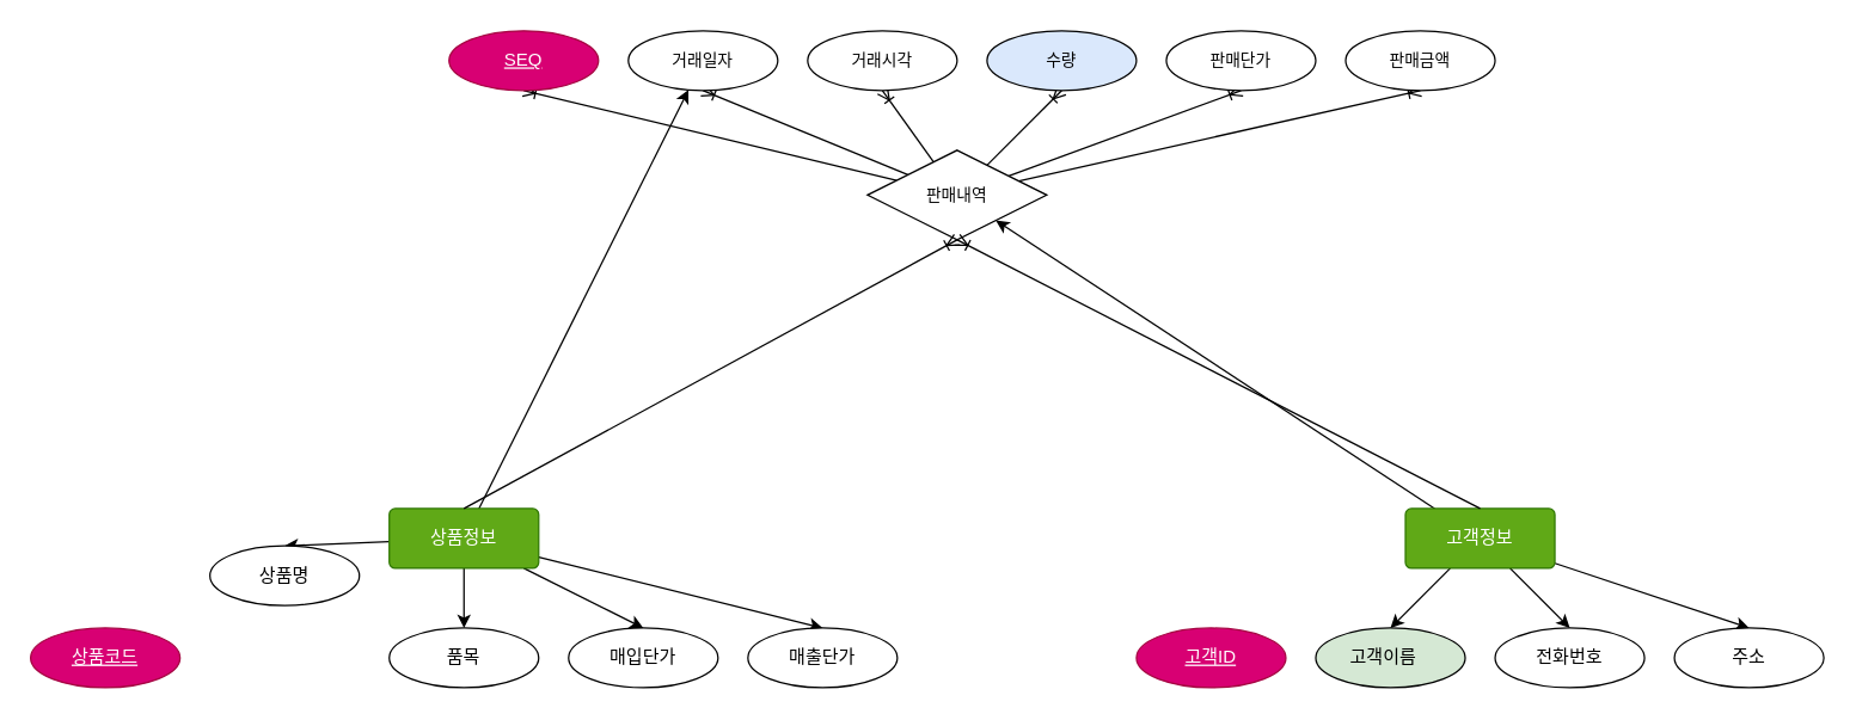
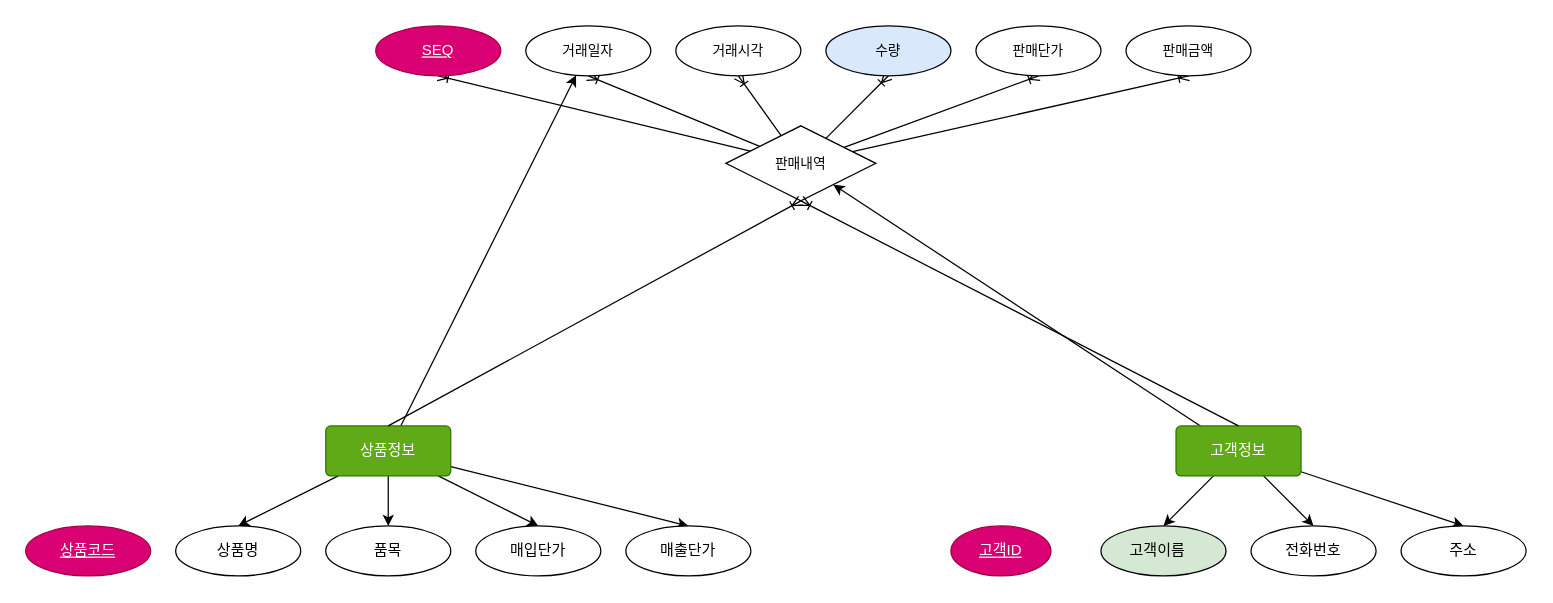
  <mxCell id="0" />
  <mxCell id="1" parent="0" />
  <mxCell id="2" style="rounded=0;orthogonalLoop=1;jettySize=auto;html=1;" edge="1" parent="1" source="7" target="31"><mxGeometry relative="1" as="geometry" /></mxCell>
  <mxCell id="3" style="edgeStyle=none;shape=connector;rounded=0;orthogonalLoop=1;jettySize=auto;html=1;entryX=0.5;entryY=0;entryDx=0;entryDy=0;labelBackgroundColor=default;strokeColor=default;fontFamily=Helvetica;fontSize=11;fontColor=default;endArrow=classic;" edge="1" parent="1" source="7" target="9"><mxGeometry relative="1" as="geometry" /></mxCell>
  <mxCell id="4" style="edgeStyle=none;shape=connector;rounded=0;orthogonalLoop=1;jettySize=auto;html=1;entryX=0.5;entryY=0;entryDx=0;entryDy=0;labelBackgroundColor=default;strokeColor=default;fontFamily=Helvetica;fontSize=11;fontColor=default;endArrow=classic;" edge="1" parent="1" source="7" target="10"><mxGeometry relative="1" as="geometry" /></mxCell>
  <mxCell id="5" style="edgeStyle=none;shape=connector;rounded=0;orthogonalLoop=1;jettySize=auto;html=1;entryX=0.5;entryY=0;entryDx=0;entryDy=0;labelBackgroundColor=default;strokeColor=default;fontFamily=Helvetica;fontSize=11;fontColor=default;endArrow=classic;" edge="1" parent="1" source="7" target="11"><mxGeometry relative="1" as="geometry" /></mxCell>
  <mxCell id="6" style="edgeStyle=none;shape=connector;rounded=0;orthogonalLoop=1;jettySize=auto;html=1;entryX=0.5;entryY=0;entryDx=0;entryDy=0;labelBackgroundColor=default;strokeColor=default;fontFamily=Helvetica;fontSize=11;fontColor=default;endArrow=classic;" edge="1" parent="1" source="7" target="12"><mxGeometry relative="1" as="geometry" /></mxCell>
  <mxCell id="7" value="상품정보" style="rounded=1;arcSize=10;whiteSpace=wrap;html=1;align=center;fillColor=#60a917;fontColor=#ffffff;strokeColor=#2D7600;" vertex="1" parent="1"><mxGeometry x="260" y="340" width="100" height="40" as="geometry" /></mxCell>
  <mxCell id="8" value="상품코드" style="ellipse;whiteSpace=wrap;html=1;align=center;fontStyle=4;fillColor=#d80073;strokeColor=#A50040;fontColor=#ffffff;" vertex="1" parent="1"><mxGeometry x="20" y="420" width="100" height="40" as="geometry" /></mxCell>
- <mxCell id="9" value="상품명" style="ellipse;whiteSpace=wrap;html=1;align=center;" vertex="1" parent="1"><mxGeometry x="140" y="365" width="100" height="40" as="geometry" /></mxCell>
+ <mxCell id="9" value="상품명" style="ellipse;whiteSpace=wrap;html=1;align=center;" vertex="1" parent="1"><mxGeometry x="140" y="420" width="100" height="40" as="geometry" /></mxCell>
  <mxCell id="10" value="품목" style="ellipse;whiteSpace=wrap;html=1;align=center;" vertex="1" parent="1"><mxGeometry x="260" y="420" width="100" height="40" as="geometry" /></mxCell>
  <mxCell id="11" value="매입단가" style="ellipse;whiteSpace=wrap;html=1;align=center;" vertex="1" parent="1"><mxGeometry x="380" y="420" width="100" height="40" as="geometry" /></mxCell>
  <mxCell id="12" value="매출단가" style="ellipse;whiteSpace=wrap;html=1;align=center;" vertex="1" parent="1"><mxGeometry x="500" y="420" width="100" height="40" as="geometry" /></mxCell>
  <mxCell id="13" style="rounded=0;orthogonalLoop=1;jettySize=auto;html=1;" edge="1" source="17" target="28" parent="1"><mxGeometry relative="1" as="geometry" /></mxCell>
  <mxCell id="14" style="edgeStyle=none;shape=connector;rounded=0;orthogonalLoop=1;jettySize=auto;html=1;entryX=0.5;entryY=0;entryDx=0;entryDy=0;labelBackgroundColor=default;strokeColor=default;fontFamily=Helvetica;fontSize=11;fontColor=default;endArrow=classic;" edge="1" source="17" target="19" parent="1"><mxGeometry relative="1" as="geometry" /></mxCell>
  <mxCell id="15" style="edgeStyle=none;shape=connector;rounded=0;orthogonalLoop=1;jettySize=auto;html=1;entryX=0.5;entryY=0;entryDx=0;entryDy=0;labelBackgroundColor=default;strokeColor=default;fontFamily=Helvetica;fontSize=11;fontColor=default;endArrow=classic;" edge="1" source="17" target="20" parent="1"><mxGeometry relative="1" as="geometry" /></mxCell>
  <mxCell id="16" style="edgeStyle=none;shape=connector;rounded=0;orthogonalLoop=1;jettySize=auto;html=1;entryX=0.5;entryY=0;entryDx=0;entryDy=0;labelBackgroundColor=default;strokeColor=default;fontFamily=Helvetica;fontSize=11;fontColor=default;endArrow=classic;" edge="1" source="17" target="21" parent="1"><mxGeometry relative="1" as="geometry" /></mxCell>
  <mxCell id="17" value="고객정보" style="rounded=1;arcSize=10;whiteSpace=wrap;html=1;align=center;fillColor=#60a917;fontColor=#ffffff;strokeColor=#2D7600;" vertex="1" parent="1"><mxGeometry x="940" y="340" width="100" height="40" as="geometry" /></mxCell>
- <mxCell id="18" value="고객ID" style="ellipse;whiteSpace=wrap;html=1;align=center;fontStyle=4;fillColor=#d80073;strokeColor=#A50040;fontColor=#ffffff;" vertex="1" parent="1"><mxGeometry x="760" y="420" width="100" height="40" as="geometry" /></mxCell>
+ <mxCell id="18" value="고객ID" style="ellipse;whiteSpace=wrap;html=1;align=center;fontStyle=4;fillColor=#d80073;strokeColor=#A50040;fontColor=#ffffff;" vertex="1" parent="1"><mxGeometry x="760" y="420" width="80" height="40" as="geometry" /></mxCell>
  <mxCell id="19" value="고객이름&lt;span style=&quot;white-space: pre;&quot;&gt;&#09;&lt;/span&gt;" style="ellipse;whiteSpace=wrap;html=1;align=center;fillColor=#d5e8d4;" vertex="1" parent="1"><mxGeometry x="880" y="420" width="100" height="40" as="geometry" /></mxCell>
  <mxCell id="20" value="전화번호" style="ellipse;whiteSpace=wrap;html=1;align=center;" vertex="1" parent="1"><mxGeometry x="1000" y="420" width="100" height="40" as="geometry" /></mxCell>
  <mxCell id="21" value="주소" style="ellipse;whiteSpace=wrap;html=1;align=center;" vertex="1" parent="1"><mxGeometry x="1120" y="420" width="100" height="40" as="geometry" /></mxCell>
  <mxCell id="22" style="edgeStyle=none;shape=connector;rounded=0;orthogonalLoop=1;jettySize=auto;html=1;entryX=0.5;entryY=1;entryDx=0;entryDy=0;labelBackgroundColor=default;strokeColor=default;fontFamily=Helvetica;fontSize=12;fontColor=default;endArrow=ERoneToMany;" edge="1" parent="1" source="28" target="36"><mxGeometry relative="1" as="geometry" /></mxCell>
  <mxCell id="23" style="edgeStyle=none;shape=connector;rounded=0;orthogonalLoop=1;jettySize=auto;html=1;entryX=0.5;entryY=1;entryDx=0;entryDy=0;labelBackgroundColor=default;strokeColor=default;fontFamily=Helvetica;fontSize=12;fontColor=default;endArrow=ERoneToMany;" edge="1" parent="1" source="28" target="31"><mxGeometry relative="1" as="geometry" /></mxCell>
  <mxCell id="24" style="edgeStyle=none;shape=connector;rounded=0;orthogonalLoop=1;jettySize=auto;html=1;entryX=0.5;entryY=1;entryDx=0;entryDy=0;labelBackgroundColor=default;strokeColor=default;fontFamily=Helvetica;fontSize=12;fontColor=default;endArrow=ERoneToMany;" edge="1" parent="1" source="28" target="32"><mxGeometry relative="1" as="geometry" /></mxCell>
  <mxCell id="25" style="edgeStyle=none;shape=connector;rounded=0;orthogonalLoop=1;jettySize=auto;html=1;entryX=0.5;entryY=1;entryDx=0;entryDy=0;labelBackgroundColor=default;strokeColor=default;fontFamily=Helvetica;fontSize=12;fontColor=default;endArrow=ERoneToMany;" edge="1" parent="1" source="28" target="33"><mxGeometry relative="1" as="geometry" /></mxCell>
  <mxCell id="26" style="edgeStyle=none;shape=connector;rounded=0;orthogonalLoop=1;jettySize=auto;html=1;entryX=0.5;entryY=1;entryDx=0;entryDy=0;labelBackgroundColor=default;strokeColor=default;fontFamily=Helvetica;fontSize=12;fontColor=default;endArrow=ERoneToMany;" edge="1" parent="1" source="28" target="34"><mxGeometry relative="1" as="geometry" /></mxCell>
  <mxCell id="27" style="edgeStyle=none;shape=connector;rounded=0;orthogonalLoop=1;jettySize=auto;html=1;entryX=0.5;entryY=1;entryDx=0;entryDy=0;labelBackgroundColor=default;strokeColor=default;fontFamily=Helvetica;fontSize=12;fontColor=default;endArrow=ERoneToMany;" edge="1" parent="1" source="28" target="35"><mxGeometry relative="1" as="geometry" /></mxCell>
  <mxCell id="28" value="판매내역" style="shape=rhombus;perimeter=rhombusPerimeter;whiteSpace=wrap;html=1;align=center;fontFamily=Helvetica;fontSize=11;fontColor=default;" vertex="1" parent="1"><mxGeometry x="580" y="100" width="120" height="60" as="geometry" /></mxCell>
  <mxCell id="29" value="" style="fontSize=12;html=1;endArrow=ERoneToMany;rounded=0;labelBackgroundColor=default;strokeColor=default;fontFamily=Helvetica;fontColor=default;shape=connector;entryX=0.5;entryY=1;entryDx=0;entryDy=0;" edge="1" parent="1" target="28"><mxGeometry width="100" height="100" relative="1" as="geometry"><mxPoint x="310" y="340" as="sourcePoint" /><mxPoint x="410" y="240" as="targetPoint" /></mxGeometry></mxCell>
  <mxCell id="30" value="" style="fontSize=12;html=1;endArrow=ERoneToMany;rounded=0;labelBackgroundColor=default;strokeColor=default;fontFamily=Helvetica;fontColor=default;shape=connector;" edge="1" parent="1"><mxGeometry width="100" height="100" relative="1" as="geometry"><mxPoint x="990" y="340" as="sourcePoint" /><mxPoint x="640" y="160" as="targetPoint" /></mxGeometry></mxCell>
  <mxCell id="31" value="거래일자" style="ellipse;whiteSpace=wrap;html=1;align=center;fontFamily=Helvetica;fontSize=11;fontColor=default;" vertex="1" parent="1"><mxGeometry x="420" y="20" width="100" height="40" as="geometry" /></mxCell>
  <mxCell id="32" value="거래시각" style="ellipse;whiteSpace=wrap;html=1;align=center;fontFamily=Helvetica;fontSize=11;fontColor=default;" vertex="1" parent="1"><mxGeometry x="540" y="20" width="100" height="40" as="geometry" /></mxCell>
  <mxCell id="33" value="수량" style="ellipse;whiteSpace=wrap;html=1;align=center;fontFamily=Helvetica;fontSize=11;fontColor=default;fillColor=#dae8fc;" vertex="1" parent="1"><mxGeometry x="660" y="20" width="100" height="40" as="geometry" /></mxCell>
  <mxCell id="34" value="판매단가" style="ellipse;whiteSpace=wrap;html=1;align=center;fontFamily=Helvetica;fontSize=11;fontColor=default;" vertex="1" parent="1"><mxGeometry x="780" y="20" width="100" height="40" as="geometry" /></mxCell>
  <mxCell id="35" value="판매금액" style="ellipse;whiteSpace=wrap;html=1;align=center;fontFamily=Helvetica;fontSize=11;fontColor=default;" vertex="1" parent="1"><mxGeometry x="900" y="20" width="100" height="40" as="geometry" /></mxCell>
  <mxCell id="36" value="SEQ" style="ellipse;whiteSpace=wrap;html=1;align=center;fontStyle=4;fillColor=#d80073;strokeColor=#A50040;fontColor=#ffffff;" vertex="1" parent="1"><mxGeometry x="300" y="20" width="100" height="40" as="geometry" /></mxCell>
